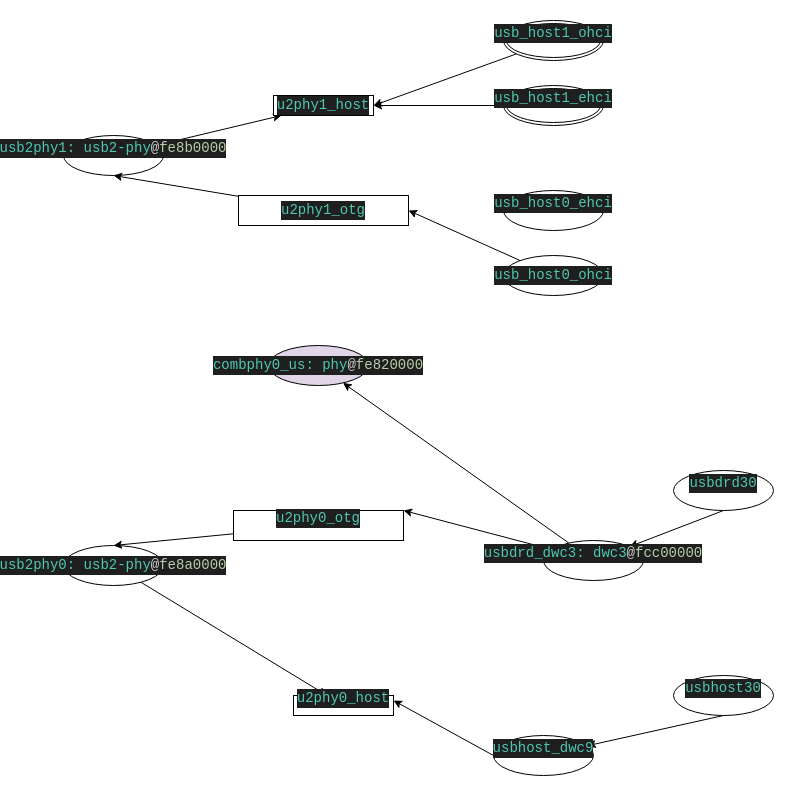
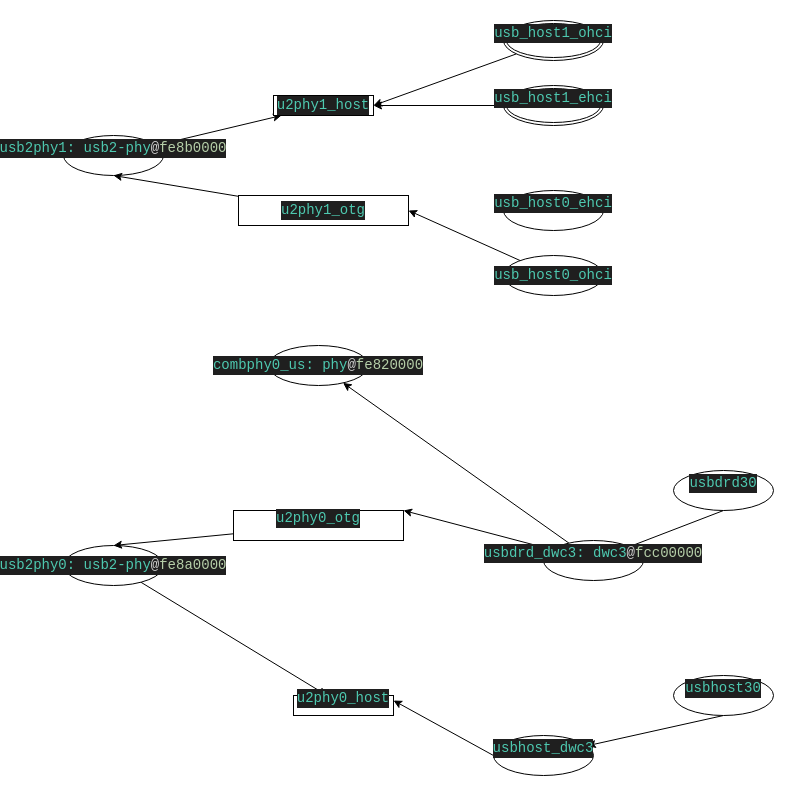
  <mxCell id="0" />
  <mxCell id="1" parent="0" />
  <mxCell id="2" value="" style="rounded=0;orthogonalLoop=1;jettySize=auto;html=1;" edge="1" parent="1" source="3" target="4"><mxGeometry relative="1" as="geometry" /></mxCell>
  <mxCell id="3" value="&lt;div style=&quot;color: rgb(204, 204, 204); background-color: rgb(31, 31, 31); font-family: Consolas, &amp;quot;Courier New&amp;quot;, monospace; font-size: 14px; line-height: 19px; white-space: pre;&quot;&gt;&lt;span style=&quot;color: #4ec9b0;&quot;&gt;usb2phy0:&lt;/span&gt; &lt;span style=&quot;color: #4ec9b0;&quot;&gt;usb2-phy&lt;/span&gt;&lt;span style=&quot;color: #d4d4d4;&quot;&gt;@&lt;/span&gt;&lt;span style=&quot;color: #b5cea8;&quot;&gt;fe8a0000&lt;/span&gt;&lt;/div&gt;" style="ellipse;whiteSpace=wrap;html=1;align=center;" vertex="1" parent="1"><mxGeometry x="20" y="545" width="100" height="40" as="geometry" /></mxCell>
  <mxCell id="4" value="&#10;&lt;div style=&quot;color: #cccccc;background-color: #1f1f1f;font-family: Consolas, 'Courier New', monospace;font-weight: normal;font-size: 14px;line-height: 19px;white-space: pre;&quot;&gt;&lt;div&gt;&lt;span style=&quot;color: #4ec9b0;&quot;&gt;u2phy0_host&lt;/span&gt;&lt;/div&gt;&lt;/div&gt;&#10;&#10;" style="whiteSpace=wrap;html=1;" vertex="1" parent="1"><mxGeometry x="250" y="695" width="100" height="20" as="geometry" /></mxCell>
  <mxCell id="5" style="edgeStyle=none;rounded=0;orthogonalLoop=1;jettySize=auto;html=1;entryX=0.5;entryY=0;entryDx=0;entryDy=0;" edge="1" parent="1" source="6" target="3"><mxGeometry relative="1" as="geometry" /></mxCell>
  <mxCell id="6" value="&#10;&lt;div style=&quot;color: #cccccc;background-color: #1f1f1f;font-family: Consolas, 'Courier New', monospace;font-weight: normal;font-size: 14px;line-height: 19px;white-space: pre;&quot;&gt;&lt;div&gt;&lt;span style=&quot;color: #4ec9b0;&quot;&gt;u2phy0_otg&lt;/span&gt;&lt;/div&gt;&lt;/div&gt;&#10;&#10;" style="whiteSpace=wrap;html=1;" vertex="1" parent="1"><mxGeometry x="190" y="510" width="170" height="30" as="geometry" /></mxCell>
  <mxCell id="7" value="" style="rounded=0;orthogonalLoop=1;jettySize=auto;html=1;" edge="1" parent="1" source="8" target="9"><mxGeometry relative="1" as="geometry" /></mxCell>
  <mxCell id="8" value="&#10;&lt;div style=&quot;color: #cccccc;background-color: #1f1f1f;font-family: Consolas, 'Courier New', monospace;font-weight: normal;font-size: 14px;line-height: 19px;white-space: pre;&quot;&gt;&lt;div&gt;&lt;span style=&quot;color: #4ec9b0;&quot;&gt;usb2phy1:&lt;/span&gt;&lt;span style=&quot;color: #cccccc;&quot;&gt; &lt;/span&gt;&lt;span style=&quot;color: #4ec9b0;&quot;&gt;usb2-phy&lt;/span&gt;&lt;span style=&quot;color: #d4d4d4;&quot;&gt;@&lt;/span&gt;&lt;span style=&quot;color: #b5cea8;&quot;&gt;fe8b0000&lt;/span&gt;&lt;/div&gt;&lt;/div&gt;&#10;&#10;" style="ellipse;whiteSpace=wrap;html=1;align=center;" vertex="1" parent="1"><mxGeometry x="20" y="135" width="100" height="40" as="geometry" /></mxCell>
  <mxCell id="9" value="&lt;div style=&quot;color: rgb(204, 204, 204); background-color: rgb(31, 31, 31); font-family: Consolas, &amp;quot;Courier New&amp;quot;, monospace; font-size: 14px; line-height: 19px; white-space: pre;&quot;&gt;&lt;span style=&quot;color: #4ec9b0;&quot;&gt;u2phy1_host&lt;/span&gt;&lt;/div&gt;" style="whiteSpace=wrap;html=1;" vertex="1" parent="1"><mxGeometry x="230" y="95" width="100" height="20" as="geometry" /></mxCell>
  <mxCell id="10" style="rounded=0;orthogonalLoop=1;jettySize=auto;html=1;entryX=0.5;entryY=1;entryDx=0;entryDy=0;" edge="1" parent="1" source="11" target="8"><mxGeometry relative="1" as="geometry" /></mxCell>
  <mxCell id="11" value="&lt;div style=&quot;color: rgb(204, 204, 204); background-color: rgb(31, 31, 31); font-family: Consolas, &amp;quot;Courier New&amp;quot;, monospace; font-size: 14px; line-height: 19px; white-space: pre;&quot;&gt;&lt;span style=&quot;color: #4ec9b0;&quot;&gt;u2phy1_otg&lt;/span&gt;&lt;/div&gt;" style="whiteSpace=wrap;html=1;" vertex="1" parent="1"><mxGeometry x="195" y="195" width="170" height="30" as="geometry" /></mxCell>
- <mxCell id="12" value="&lt;div style=&quot;color: rgb(204, 204, 204); background-color: rgb(31, 31, 31); font-family: Consolas, &amp;quot;Courier New&amp;quot;, monospace; font-size: 14px; line-height: 19px; white-space: pre;&quot;&gt;&lt;span style=&quot;color: #4ec9b0;&quot;&gt;combphy0_us:&lt;/span&gt; &lt;span style=&quot;color: #4ec9b0;&quot;&gt;phy&lt;/span&gt;&lt;span style=&quot;color: #d4d4d4;&quot;&gt;@&lt;/span&gt;&lt;span style=&quot;color: #b5cea8;&quot;&gt;fe820000&lt;/span&gt;&lt;/div&gt;" style="ellipse;whiteSpace=wrap;html=1;align=center;fillColor=#e1d5e7;" vertex="1" parent="1"><mxGeometry x="225" y="345" width="100" height="40" as="geometry" /></mxCell>
+ <mxCell id="12" value="&lt;div style=&quot;color: rgb(204, 204, 204); background-color: rgb(31, 31, 31); font-family: Consolas, &amp;quot;Courier New&amp;quot;, monospace; font-size: 14px; line-height: 19px; white-space: pre;&quot;&gt;&lt;span style=&quot;color: #4ec9b0;&quot;&gt;combphy0_us:&lt;/span&gt; &lt;span style=&quot;color: #4ec9b0;&quot;&gt;phy&lt;/span&gt;&lt;span style=&quot;color: #d4d4d4;&quot;&gt;@&lt;/span&gt;&lt;span style=&quot;color: #b5cea8;&quot;&gt;fe820000&lt;/span&gt;&lt;/div&gt;" style="ellipse;whiteSpace=wrap;html=1;align=center;" vertex="1" parent="1"><mxGeometry x="225" y="345" width="100" height="40" as="geometry" /></mxCell>
  <mxCell id="13" value="&#10;&lt;div style=&quot;color: #cccccc;background-color: #1f1f1f;font-family: Consolas, 'Courier New', monospace;font-weight: normal;font-size: 14px;line-height: 19px;white-space: pre;&quot;&gt;&lt;div&gt;&lt;span style=&quot;color: #4ec9b0;&quot;&gt;usb_host0_ehci&lt;/span&gt;&lt;/div&gt;&lt;/div&gt;&#10;&#10;" style="ellipse;whiteSpace=wrap;html=1;align=center;" vertex="1" parent="1"><mxGeometry x="460" y="190" width="100" height="40" as="geometry" /></mxCell>
  <mxCell id="14" style="edgeStyle=none;rounded=0;orthogonalLoop=1;jettySize=auto;html=1;entryX=1;entryY=0.5;entryDx=0;entryDy=0;" edge="1" parent="1" source="15" target="11"><mxGeometry relative="1" as="geometry"><mxPoint x="360" y="210" as="targetPoint" /></mxGeometry></mxCell>
  <mxCell id="15" value="&lt;div style=&quot;color: rgb(204, 204, 204); background-color: rgb(31, 31, 31); font-family: Consolas, &amp;quot;Courier New&amp;quot;, monospace; font-size: 14px; line-height: 19px; white-space: pre;&quot;&gt;&lt;span style=&quot;color: #4ec9b0;&quot;&gt;usb_host0_ohci&lt;/span&gt;&lt;/div&gt;" style="ellipse;whiteSpace=wrap;html=1;align=center;" vertex="1" parent="1"><mxGeometry x="460" y="255" width="100" height="40" as="geometry" /></mxCell>
  <mxCell id="16" style="edgeStyle=orthogonalEdgeStyle;rounded=0;orthogonalLoop=1;jettySize=auto;html=1;" edge="1" parent="1" source="17" target="9"><mxGeometry relative="1" as="geometry" /></mxCell>
  <mxCell id="17" value="&#10;&lt;div style=&quot;color: #cccccc;background-color: #1f1f1f;font-family: Consolas, 'Courier New', monospace;font-weight: normal;font-size: 14px;line-height: 19px;white-space: pre;&quot;&gt;&lt;div&gt;&lt;span style=&quot;color: #4ec9b0;&quot;&gt;usb_host1_ehci&lt;/span&gt;&lt;/div&gt;&lt;/div&gt;&#10;&#10;" style="ellipse;shape=doubleEllipse;margin=3;whiteSpace=wrap;html=1;align=center;" vertex="1" parent="1"><mxGeometry x="460" y="85" width="100" height="40" as="geometry" /></mxCell>
  <mxCell id="18" style="edgeStyle=none;rounded=0;orthogonalLoop=1;jettySize=auto;html=1;entryX=1;entryY=0.5;entryDx=0;entryDy=0;" edge="1" parent="1" source="19" target="9"><mxGeometry relative="1" as="geometry" /></mxCell>
  <mxCell id="19" value="&#10;&lt;div style=&quot;color: #cccccc;background-color: #1f1f1f;font-family: Consolas, 'Courier New', monospace;font-weight: normal;font-size: 14px;line-height: 19px;white-space: pre;&quot;&gt;&lt;div&gt;&lt;span style=&quot;color: #4ec9b0;&quot;&gt;usb_host1_ohci&lt;/span&gt;&lt;/div&gt;&lt;/div&gt;&#10;&#10;" style="ellipse;shape=doubleEllipse;margin=3;whiteSpace=wrap;html=1;align=center;" vertex="1" parent="1"><mxGeometry x="460" y="20" width="100" height="40" as="geometry" /></mxCell>
- <mxCell id="20" style="edgeStyle=none;rounded=0;orthogonalLoop=1;jettySize=auto;html=1;exitX=0.5;exitY=1;exitDx=0;exitDy=0;" edge="1" parent="1" source="21" target="24"><mxGeometry relative="1" as="geometry" /></mxCell>
+ <mxCell id="20" style="edgeStyle=none;rounded=0;orthogonalLoop=1;jettySize=auto;html=1;exitX=0.5;exitY=1;exitDx=0;exitDy=0;endArrow=none;" edge="1" parent="1" source="21" target="24"><mxGeometry relative="1" as="geometry" /></mxCell>
  <mxCell id="21" value="&#10;&lt;div style=&quot;color: #cccccc;background-color: #1f1f1f;font-family: Consolas, 'Courier New', monospace;font-weight: normal;font-size: 14px;line-height: 19px;white-space: pre;&quot;&gt;&lt;div&gt;&lt;span style=&quot;color: #4ec9b0;&quot;&gt;usbdrd30&lt;/span&gt;&lt;/div&gt;&lt;/div&gt;&#10;&#10;" style="ellipse;whiteSpace=wrap;html=1;align=center;" vertex="1" parent="1"><mxGeometry x="630" y="470" width="100" height="40" as="geometry" /></mxCell>
  <mxCell id="22" style="edgeStyle=none;rounded=0;orthogonalLoop=1;jettySize=auto;html=1;entryX=1;entryY=0;entryDx=0;entryDy=0;" edge="1" parent="1" source="24" target="6"><mxGeometry relative="1" as="geometry" /></mxCell>
  <mxCell id="23" style="edgeStyle=none;rounded=0;orthogonalLoop=1;jettySize=auto;html=1;" edge="1" parent="1" source="24" target="12"><mxGeometry relative="1" as="geometry" /></mxCell>
  <mxCell id="24" value="&#10;&lt;div style=&quot;color: #cccccc;background-color: #1f1f1f;font-family: Consolas, 'Courier New', monospace;font-weight: normal;font-size: 14px;line-height: 19px;white-space: pre;&quot;&gt;&lt;div&gt;&lt;span style=&quot;color: #4ec9b0;&quot;&gt;usbdrd_dwc3:&lt;/span&gt;&lt;span style=&quot;color: #cccccc;&quot;&gt; &lt;/span&gt;&lt;span style=&quot;color: #4ec9b0;&quot;&gt;dwc3&lt;/span&gt;&lt;span style=&quot;color: #d4d4d4;&quot;&gt;@&lt;/span&gt;&lt;span style=&quot;color: #b5cea8;&quot;&gt;fcc00000&lt;/span&gt;&lt;/div&gt;&lt;/div&gt;&#10;&#10;" style="ellipse;whiteSpace=wrap;html=1;align=center;" vertex="1" parent="1"><mxGeometry x="500" y="540" width="100" height="40" as="geometry" /></mxCell>
  <mxCell id="25" style="edgeStyle=none;rounded=0;orthogonalLoop=1;jettySize=auto;html=1;exitX=0.5;exitY=1;exitDx=0;exitDy=0;" edge="1" parent="1" source="26" target="28"><mxGeometry relative="1" as="geometry" /></mxCell>
  <mxCell id="26" value="&#10;&lt;div style=&quot;color: #cccccc;background-color: #1f1f1f;font-family: Consolas, 'Courier New', monospace;font-weight: normal;font-size: 14px;line-height: 19px;white-space: pre;&quot;&gt;&lt;div&gt;&lt;span style=&quot;color: #4ec9b0;&quot;&gt;usbhost30&lt;/span&gt;&lt;/div&gt;&lt;/div&gt;&#10;&#10;" style="ellipse;whiteSpace=wrap;html=1;align=center;" vertex="1" parent="1"><mxGeometry x="630" y="675" width="100" height="40" as="geometry" /></mxCell>
  <mxCell id="27" style="edgeStyle=none;rounded=0;orthogonalLoop=1;jettySize=auto;html=1;exitX=0;exitY=0.5;exitDx=0;exitDy=0;entryX=1;entryY=0.25;entryDx=0;entryDy=0;" edge="1" parent="1" source="28" target="4"><mxGeometry relative="1" as="geometry" /></mxCell>
- <mxCell id="28" value="&#10;&lt;div style=&quot;color: #cccccc;background-color: #1f1f1f;font-family: Consolas, 'Courier New', monospace;font-weight: normal;font-size: 14px;line-height: 19px;white-space: pre;&quot;&gt;&lt;div&gt;&lt;span style=&quot;color: #4ec9b0;&quot;&gt;usbhost_dwc9&lt;/span&gt;&lt;/div&gt;&lt;/div&gt;&#10;&#10;" style="ellipse;whiteSpace=wrap;html=1;align=center;" vertex="1" parent="1"><mxGeometry x="450" y="735" width="100" height="40" as="geometry" /></mxCell>
+ <mxCell id="28" value="&#10;&lt;div style=&quot;color: #cccccc;background-color: #1f1f1f;font-family: Consolas, 'Courier New', monospace;font-weight: normal;font-size: 14px;line-height: 19px;white-space: pre;&quot;&gt;&lt;div&gt;&lt;span style=&quot;color: #4ec9b0;&quot;&gt;usbhost_dwc3&lt;/span&gt;&lt;/div&gt;&lt;/div&gt;&#10;&#10;" style="ellipse;whiteSpace=wrap;html=1;align=center;" vertex="1" parent="1"><mxGeometry x="450" y="735" width="100" height="40" as="geometry" /></mxCell>
